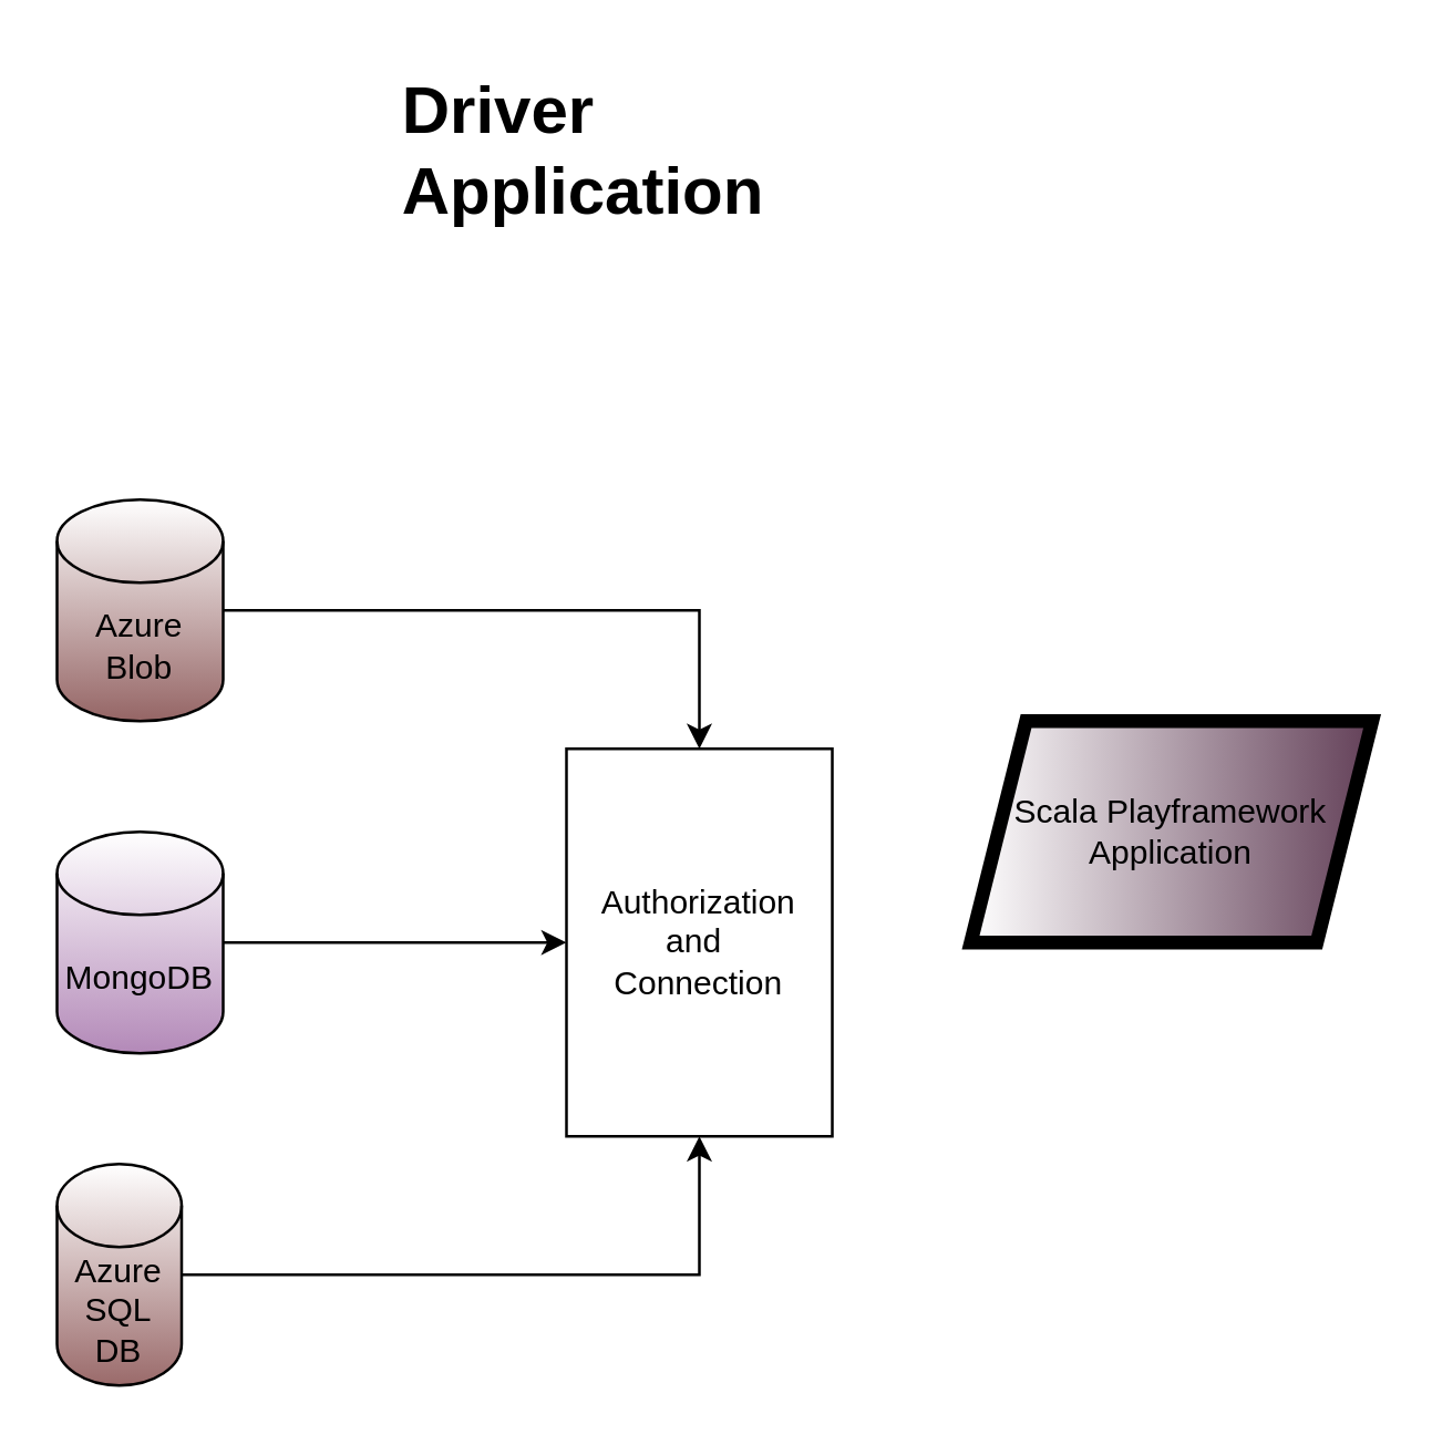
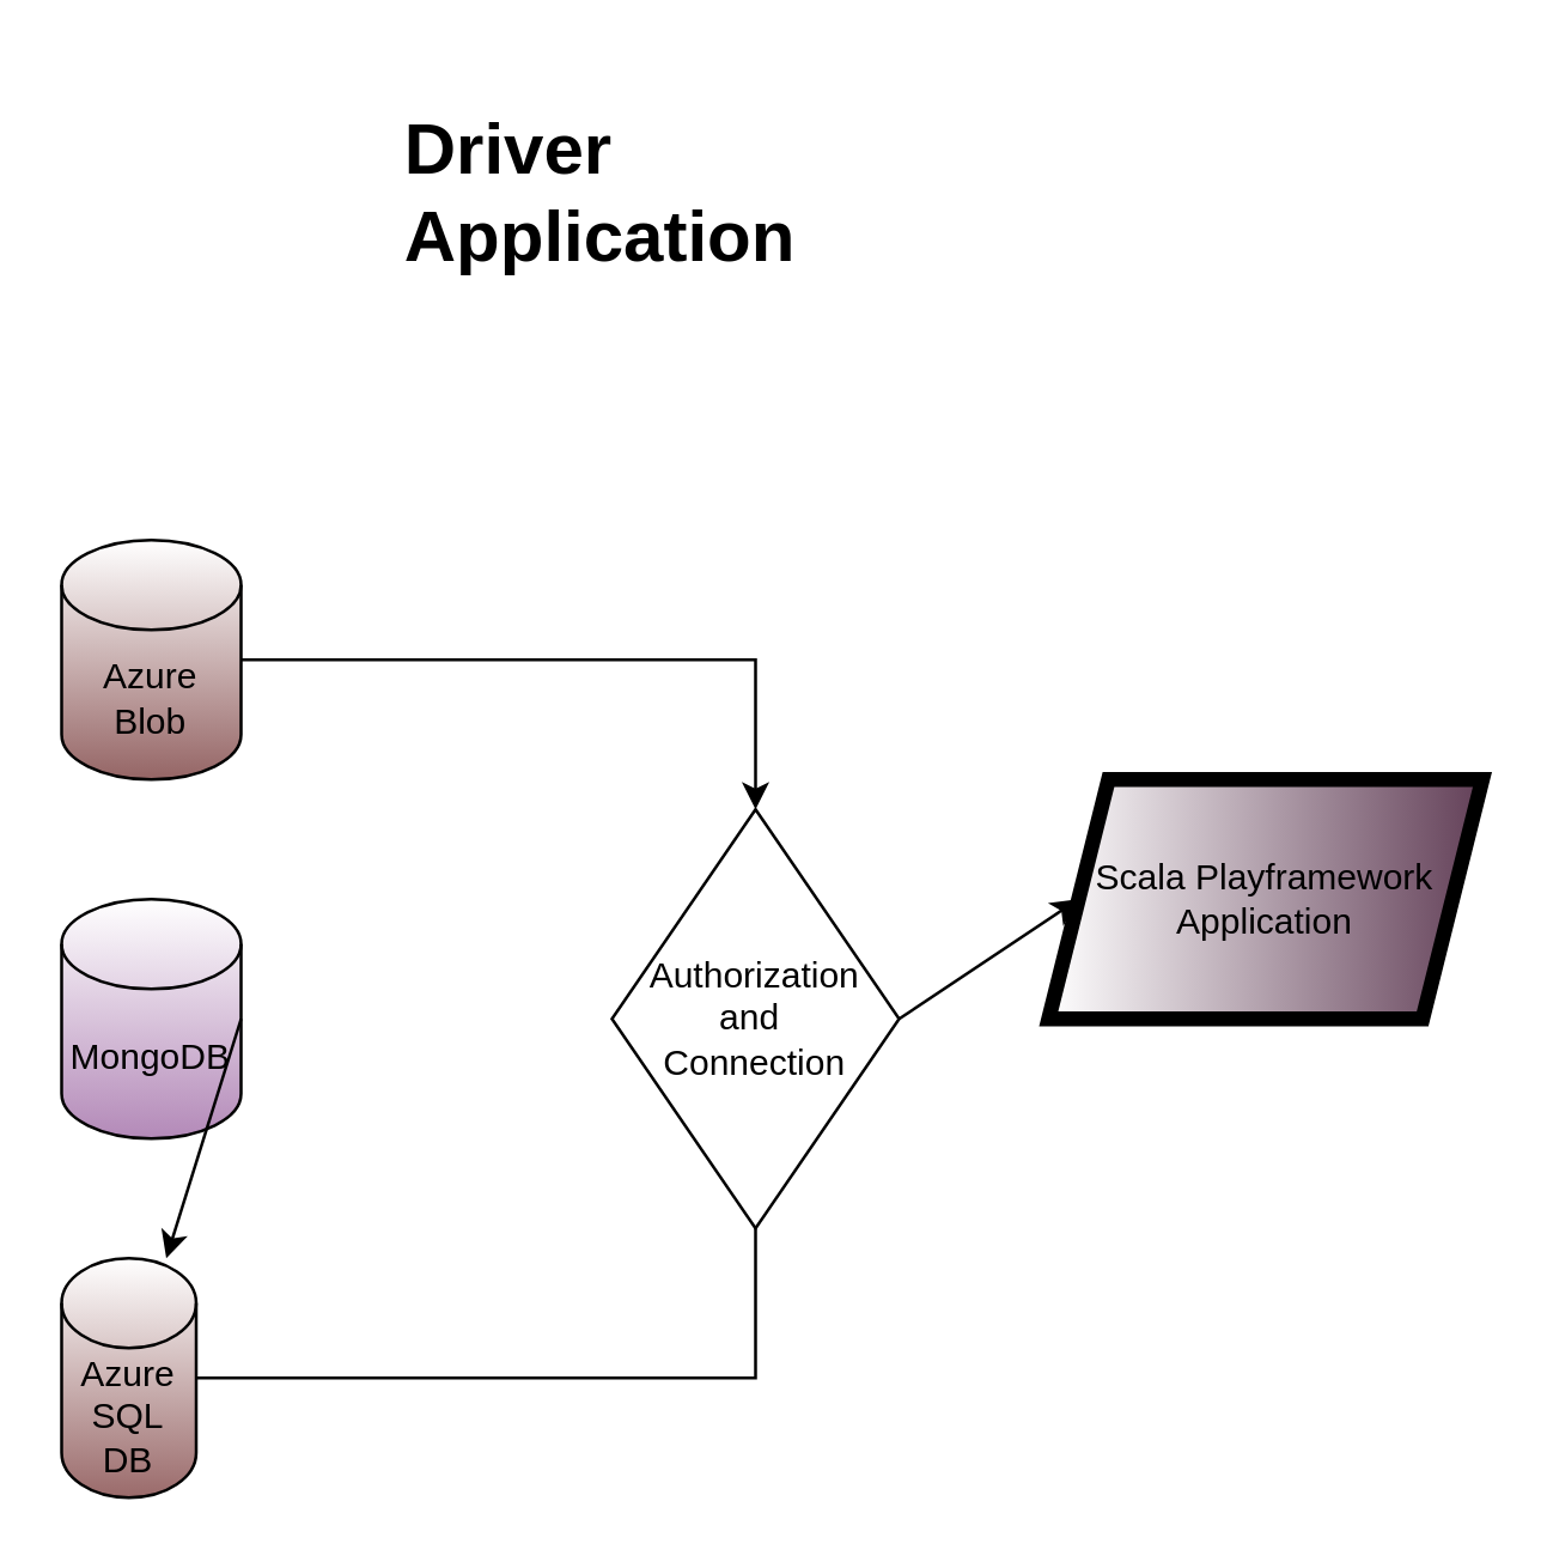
  <mxCell id="0" />
  <mxCell id="1" parent="0" />
- <mxCell id="2" value="&lt;h1&gt;Driver Application&lt;/h1&gt;" style="text;html=1;strokeColor=none;fillColor=none;spacing=5;spacingTop=-20;whiteSpace=wrap;overflow=hidden;rounded=0;" vertex="1" parent="1"><mxGeometry x="140" y="20" width="190" height="120" as="geometry" /></mxCell>
+ <mxCell id="2" value="&lt;h1&gt;Driver Application&lt;/h1&gt;" style="text;html=1;strokeColor=none;fillColor=none;spacing=5;spacingTop=-20;whiteSpace=wrap;overflow=hidden;rounded=0;" vertex="1" parent="1"><mxGeometry x="130" y="30" width="190" height="120" as="geometry" /></mxCell>
  <mxCell id="3" value="Scala Playframework&lt;br&gt;Application" style="shape=parallelogram;perimeter=parallelogramPerimeter;whiteSpace=wrap;html=1;fixedSize=1;gradientColor=#634058;gradientDirection=east;strokeWidth=5;" vertex="1" parent="1"><mxGeometry x="350" y="260" width="145" height="80" as="geometry" /></mxCell>
  <mxCell id="4" value="Azure&lt;br&gt;Blob" style="shape=cylinder3;whiteSpace=wrap;html=1;boundedLbl=1;backgroundOutline=1;size=15;gradientColor=#956565;" vertex="1" parent="1"><mxGeometry x="20" y="180" width="60" height="80" as="geometry" /></mxCell>
  <mxCell id="5" value="MongoDB" style="shape=cylinder3;whiteSpace=wrap;html=1;boundedLbl=1;backgroundOutline=1;size=15;gradientColor=#b389b8;" vertex="1" parent="1"><mxGeometry x="20" y="300" width="60" height="80" as="geometry" /></mxCell>
  <mxCell id="6" value="Azure SQL DB" style="shape=cylinder3;whiteSpace=wrap;html=1;boundedLbl=1;backgroundOutline=1;size=15;gradientColor=#9a6a6a;" vertex="1" parent="1"><mxGeometry x="20" y="420" width="45" height="80" as="geometry" /></mxCell>
- <mxCell id="7" value="Authorization&lt;br&gt;and&amp;nbsp;&lt;br&gt;Connection" style="whiteSpace=wrap;html=1;rounded=0;" vertex="1" parent="1"><mxGeometry x="204" y="270" width="96" height="140" as="geometry" /></mxCell>
+ <mxCell id="7" value="Authorization&lt;br&gt;and&amp;nbsp;&lt;br&gt;Connection" style="rhombus;whiteSpace=wrap;html=1;" vertex="1" parent="1"><mxGeometry x="204" y="270" width="96" height="140" as="geometry" /></mxCell>
  <mxCell id="8" value="" style="endArrow=classic;html=1;rounded=0;exitX=1;exitY=0.5;exitDx=0;exitDy=0;exitPerimeter=0;entryX=0.5;entryY=0;entryDx=0;entryDy=0;" edge="1" parent="1" source="4" target="7"><mxGeometry width="50" height="50" relative="1" as="geometry"><mxPoint x="310" y="380" as="sourcePoint" /><mxPoint x="360" y="330" as="targetPoint" /><Array as="points"><mxPoint x="252" y="220" /></Array></mxGeometry></mxCell>
- <mxCell id="9" value="" style="endArrow=classic;html=1;rounded=0;exitX=1;exitY=0.5;exitDx=0;exitDy=0;exitPerimeter=0;entryX=0;entryY=0.5;entryDx=0;entryDy=0;" edge="1" parent="1" source="5" target="7"><mxGeometry width="50" height="50" relative="1" as="geometry"><mxPoint x="310" y="380" as="sourcePoint" /><mxPoint x="360" y="330" as="targetPoint" /></mxGeometry></mxCell>
- <mxCell id="10" value="" style="endArrow=classic;html=1;rounded=0;exitX=1;exitY=0.5;exitDx=0;exitDy=0;exitPerimeter=0;entryX=0.5;entryY=1;entryDx=0;entryDy=0;" edge="1" parent="1" source="6" target="7"><mxGeometry width="50" height="50" relative="1" as="geometry"><mxPoint x="310" y="380" as="sourcePoint" /><mxPoint x="360" y="330" as="targetPoint" /><Array as="points"><mxPoint x="252" y="460" /></Array></mxGeometry></mxCell>
+ <mxCell id="9" value="" style="endArrow=classic;html=1;rounded=0;exitX=1;exitY=0.5;exitDx=0;exitDy=0;exitPerimeter=0;" edge="1" parent="1" source="5" target="6"><mxGeometry width="50" height="50" relative="1" as="geometry"><mxPoint x="310" y="380" as="sourcePoint" /><mxPoint x="360" y="330" as="targetPoint" /></mxGeometry></mxCell>
+ <mxCell id="10" value="" style="endArrow=none;html=1;rounded=0;exitX=1;exitY=0.5;exitDx=0;exitDy=0;exitPerimeter=0;entryX=0.5;entryY=1;entryDx=0;entryDy=0;" edge="1" parent="1" source="6" target="7"><mxGeometry width="50" height="50" relative="1" as="geometry"><mxPoint x="310" y="380" as="sourcePoint" /><mxPoint x="360" y="330" as="targetPoint" /><Array as="points"><mxPoint x="252" y="460" /></Array></mxGeometry></mxCell>
+ <mxCell id="11" value="" style="endArrow=classic;html=1;rounded=0;exitX=1;exitY=0.5;exitDx=0;exitDy=0;entryX=0;entryY=0.5;entryDx=0;entryDy=0;" edge="1" parent="1" source="7" target="3"><mxGeometry width="50" height="50" relative="1" as="geometry"><mxPoint x="310" y="380" as="sourcePoint" /><mxPoint x="360" y="330" as="targetPoint" /></mxGeometry></mxCell>
